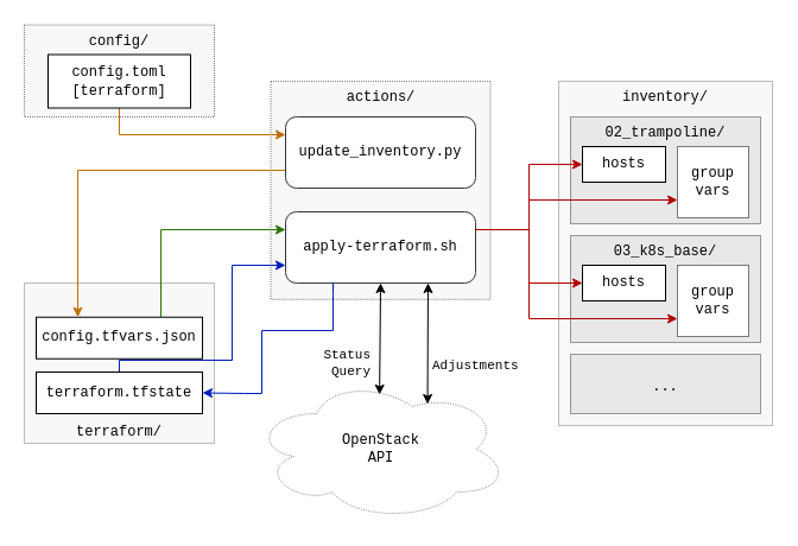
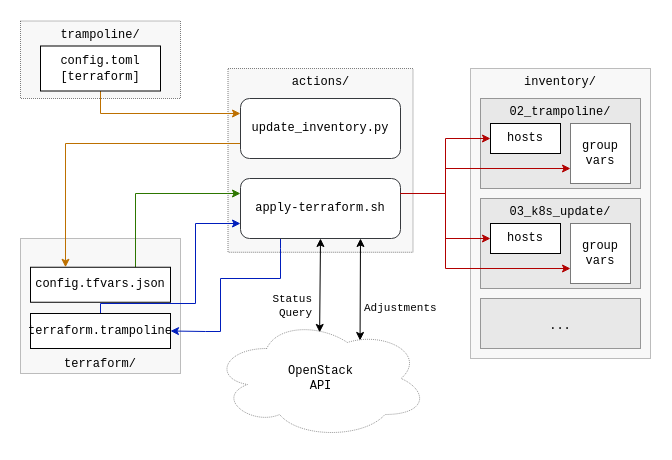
  <mxCell id="0" />
  <mxCell id="1" parent="0" />
  <mxCell id="2" value="actions/" style="rounded=0;whiteSpace=wrap;html=1;fontFamily=Courier New;verticalAlign=top;dashed=1;dashPattern=1 1;fillColor=#F2F2F2;opacity=50;" parent="1" vertex="1"><mxGeometry x="227.5" y="68" width="185" height="183.75" as="geometry" /></mxCell>
- <mxCell id="3" value="config/" style="rounded=0;whiteSpace=wrap;html=1;fontFamily=Courier New;verticalAlign=top;dashed=1;dashPattern=1 1;fillColor=#F2F2F2;opacity=50;" parent="1" vertex="1"><mxGeometry x="20" y="20.5" width="160" height="77.5" as="geometry" /></mxCell>
+ <mxCell id="3" value="trampoline/" style="rounded=0;whiteSpace=wrap;html=1;fontFamily=Courier New;verticalAlign=top;dashed=1;dashPattern=1 1;fillColor=#F2F2F2;opacity=50;" parent="1" vertex="1"><mxGeometry x="20" y="20.5" width="160" height="77.5" as="geometry" /></mxCell>
  <mxCell id="4" value="terraform/" style="rounded=0;whiteSpace=wrap;html=1;fontFamily=Courier New;verticalAlign=bottom;dashed=1;dashPattern=1 1;fillColor=#F2F2F2;opacity=50;" parent="1" vertex="1"><mxGeometry x="20" y="238" width="160" height="135" as="geometry" /></mxCell>
  <mxCell id="5" style="edgeStyle=none;rounded=0;html=1;exitX=0.5;exitY=1;exitDx=0;exitDy=0;entryX=0;entryY=0.25;entryDx=0;entryDy=0;startArrow=none;startFill=0;fillColor=#f0a30a;strokeColor=#BD7000;" edge="1" parent="1" source="6" target="29"><mxGeometry relative="1" as="geometry"><Array as="points"><mxPoint x="100" y="113" /></Array></mxGeometry></mxCell>
  <mxCell id="6" value="&lt;font face=&quot;Courier New&quot;&gt;config.toml&lt;br&gt;[terraform]&lt;br&gt;&lt;/font&gt;" style="rounded=0;whiteSpace=wrap;html=1;" parent="1" vertex="1"><mxGeometry x="40" y="45.5" width="120" height="45" as="geometry" /></mxCell>
  <mxCell id="7" style="edgeStyle=none;rounded=0;html=1;exitX=0.5;exitY=0;exitDx=0;exitDy=0;entryX=0;entryY=0.75;entryDx=0;entryDy=0;fontFamily=Courier New;fillColor=#0050ef;strokeColor=#001DBC;" parent="1" source="8" target="11" edge="1"><mxGeometry relative="1" as="geometry"><Array as="points"><mxPoint x="100" y="303" /><mxPoint x="195" y="303" /><mxPoint x="195" y="223" /></Array></mxGeometry></mxCell>
- <mxCell id="8" value="terraform.tfstate" style="rounded=0;whiteSpace=wrap;html=1;fontFamily=Courier New;" parent="1" vertex="1"><mxGeometry x="30" y="313" width="140" height="35" as="geometry" /></mxCell>
+ <mxCell id="8" value="terraform.trampoline" style="rounded=0;whiteSpace=wrap;html=1;fontFamily=Courier New;" parent="1" vertex="1"><mxGeometry x="30" y="313" width="140" height="35" as="geometry" /></mxCell>
  <mxCell id="9" style="edgeStyle=none;rounded=0;html=1;exitX=0.25;exitY=1;exitDx=0;exitDy=0;fontFamily=Courier New;entryX=1;entryY=0.5;entryDx=0;entryDy=0;fillColor=#0050ef;strokeColor=#001DBC;" parent="1" source="11" target="8" edge="1"><mxGeometry relative="1" as="geometry"><mxPoint x="235" y="263" as="targetPoint" /><Array as="points"><mxPoint x="280" y="248" /><mxPoint x="280" y="278" /><mxPoint x="220" y="278" /><mxPoint x="220" y="331" /><mxPoint x="205" y="331" /></Array></mxGeometry></mxCell>
  <mxCell id="10" value="Adjustments" style="edgeStyle=none;rounded=0;html=1;exitX=0.75;exitY=1;exitDx=0;exitDy=0;entryX=0.684;entryY=0.183;entryDx=0;entryDy=0;entryPerimeter=0;fontFamily=Courier New;align=left;spacing=4;labelPosition=right;verticalLabelPosition=middle;verticalAlign=middle;labelBackgroundColor=none;startArrow=classic;startFill=1;" parent="1" source="11" target="21" edge="1"><mxGeometry x="0.373" relative="1" as="geometry"><mxPoint as="offset" /></mxGeometry></mxCell>
  <mxCell id="11" value="apply-terraform.sh" style="rounded=1;whiteSpace=wrap;html=1;fontFamily=Courier New;strokeColor=#36393d;fillColor=#FFFFFF;" parent="1" vertex="1"><mxGeometry x="240" y="178" width="160" height="60" as="geometry" /></mxCell>
  <mxCell id="12" value="inventory/" style="rounded=0;whiteSpace=wrap;html=1;fontFamily=Courier New;verticalAlign=top;dashed=1;dashPattern=1 1;fillColor=#F2F2F2;opacity=50;" parent="1" vertex="1"><mxGeometry x="470" y="68" width="180" height="290" as="geometry" /></mxCell>
  <mxCell id="13" value="02_trampoline/" style="rounded=0;whiteSpace=wrap;html=1;dashed=1;dashPattern=1 1;fontFamily=Courier New;verticalAlign=top;fillColor=#E3E3E3;opacity=75;" parent="1" vertex="1"><mxGeometry x="480" y="98" width="160" height="90" as="geometry" /></mxCell>
- <mxCell id="14" value="03_k8s_base/" style="rounded=0;whiteSpace=wrap;html=1;dashed=1;dashPattern=1 1;fontFamily=Courier New;verticalAlign=top;fillColor=#E3E3E3;opacity=75;" parent="1" vertex="1"><mxGeometry x="480" y="198" width="160" height="90" as="geometry" /></mxCell>
+ <mxCell id="14" value="03_k8s_update/" style="rounded=0;whiteSpace=wrap;html=1;dashed=1;dashPattern=1 1;fontFamily=Courier New;verticalAlign=top;fillColor=#E3E3E3;opacity=75;" parent="1" vertex="1"><mxGeometry x="480" y="198" width="160" height="90" as="geometry" /></mxCell>
  <mxCell id="15" value="&lt;br&gt;..." style="rounded=0;whiteSpace=wrap;html=1;dashed=1;dashPattern=1 1;fontFamily=Courier New;verticalAlign=top;fillColor=#E3E3E3;opacity=75;" parent="1" vertex="1"><mxGeometry x="480" y="298" width="160" height="50" as="geometry" /></mxCell>
  <mxCell id="16" value="hosts" style="rounded=0;whiteSpace=wrap;html=1;fontFamily=Courier New;verticalAlign=middle;" parent="1" vertex="1"><mxGeometry x="490" y="123" width="70" height="30" as="geometry" /></mxCell>
  <mxCell id="17" value="hosts" style="rounded=0;whiteSpace=wrap;html=1;fontFamily=Courier New;verticalAlign=middle;" parent="1" vertex="1"><mxGeometry x="490" y="223" width="70" height="30" as="geometry" /></mxCell>
  <mxCell id="18" value="group&lt;br&gt;vars" style="rounded=0;whiteSpace=wrap;html=1;fontFamily=Courier New;verticalAlign=middle;dashed=1;dashPattern=1 1;" parent="1" vertex="1"><mxGeometry x="570" y="223" width="60" height="60" as="geometry" /></mxCell>
  <mxCell id="19" value="group&lt;br&gt;vars" style="rounded=0;whiteSpace=wrap;html=1;fontFamily=Courier New;verticalAlign=middle;dashed=1;dashPattern=1 1;" parent="1" vertex="1"><mxGeometry x="570" y="123" width="60" height="60" as="geometry" /></mxCell>
  <mxCell id="20" value="Status&lt;br&gt;Query" style="edgeStyle=none;rounded=0;html=1;exitX=0.496;exitY=0.116;exitDx=0;exitDy=0;exitPerimeter=0;entryX=0.5;entryY=1;entryDx=0;entryDy=0;fontFamily=Courier New;labelBackgroundColor=none;align=right;labelPosition=left;verticalLabelPosition=middle;verticalAlign=middle;spacing=8;startArrow=classic;startFill=1;" parent="1" source="21" target="11" edge="1"><mxGeometry x="-0.443" relative="1" as="geometry"><mxPoint as="offset" /></mxGeometry></mxCell>
  <mxCell id="21" value="OpenStack&lt;br&gt;API" style="ellipse;shape=cloud;whiteSpace=wrap;html=1;dashed=1;dashPattern=1 1;fontFamily=Courier New;verticalAlign=middle;opacity=40;fillColor=#FFFFFF;" parent="1" vertex="1"><mxGeometry x="212.5" y="318" width="215" height="120" as="geometry" /></mxCell>
  <mxCell id="22" style="edgeStyle=none;rounded=0;html=1;exitX=1;exitY=0.25;exitDx=0;exitDy=0;entryX=0;entryY=0.5;entryDx=0;entryDy=0;fontFamily=Courier New;fillColor=#e51400;strokeColor=#B20000;" parent="1" source="11" target="16" edge="1"><mxGeometry relative="1" as="geometry"><Array as="points"><mxPoint x="445" y="193" /><mxPoint x="445" y="138" /></Array></mxGeometry></mxCell>
  <mxCell id="23" style="edgeStyle=none;rounded=0;html=1;exitX=1;exitY=0.25;exitDx=0;exitDy=0;entryX=0;entryY=0.75;entryDx=0;entryDy=0;fontFamily=Courier New;fillColor=#e51400;strokeColor=#B20000;" parent="1" source="11" target="19" edge="1"><mxGeometry relative="1" as="geometry"><Array as="points"><mxPoint x="445" y="193" /><mxPoint x="445" y="168" /></Array></mxGeometry></mxCell>
  <mxCell id="24" style="edgeStyle=none;rounded=0;html=1;exitX=1;exitY=0.25;exitDx=0;exitDy=0;entryX=0;entryY=0.5;entryDx=0;entryDy=0;fontFamily=Courier New;fillColor=#e51400;strokeColor=#B20000;" parent="1" source="11" target="17" edge="1"><mxGeometry relative="1" as="geometry"><Array as="points"><mxPoint x="445" y="193" /><mxPoint x="445" y="238" /></Array></mxGeometry></mxCell>
  <mxCell id="25" style="edgeStyle=none;rounded=0;html=1;exitX=1;exitY=0.25;exitDx=0;exitDy=0;entryX=0;entryY=0.75;entryDx=0;entryDy=0;fontFamily=Courier New;fillColor=#e51400;strokeColor=#B20000;" parent="1" source="11" target="18" edge="1"><mxGeometry relative="1" as="geometry"><Array as="points"><mxPoint x="445" y="193" /><mxPoint x="445" y="268" /></Array></mxGeometry></mxCell>
  <mxCell id="26" style="edgeStyle=none;html=1;exitX=0.75;exitY=0;exitDx=0;exitDy=0;entryX=0;entryY=0.25;entryDx=0;entryDy=0;rounded=0;fillColor=#60a917;strokeColor=#2D7600;startArrow=none;startFill=0;" edge="1" parent="1" source="27" target="11"><mxGeometry relative="1" as="geometry"><Array as="points"><mxPoint x="135" y="193" /></Array></mxGeometry></mxCell>
  <mxCell id="27" value="config.tfvars.json" style="rounded=0;whiteSpace=wrap;html=1;fontFamily=Courier New;" vertex="1" parent="1"><mxGeometry x="30" y="266.75" width="140" height="35" as="geometry" /></mxCell>
  <mxCell id="28" style="edgeStyle=none;rounded=0;html=1;exitX=0;exitY=0.75;exitDx=0;exitDy=0;entryX=0.25;entryY=0;entryDx=0;entryDy=0;startArrow=none;startFill=0;fillColor=#f0a30a;strokeColor=#BD7000;" edge="1" parent="1" source="29" target="27"><mxGeometry relative="1" as="geometry"><Array as="points"><mxPoint x="65" y="143" /></Array></mxGeometry></mxCell>
  <mxCell id="29" value="update_inventory.py" style="rounded=1;whiteSpace=wrap;html=1;fontFamily=Courier New;strokeColor=#36393d;fillColor=#FFFFFF;" vertex="1" parent="1"><mxGeometry x="240" y="98" width="160" height="60" as="geometry" /></mxCell>
